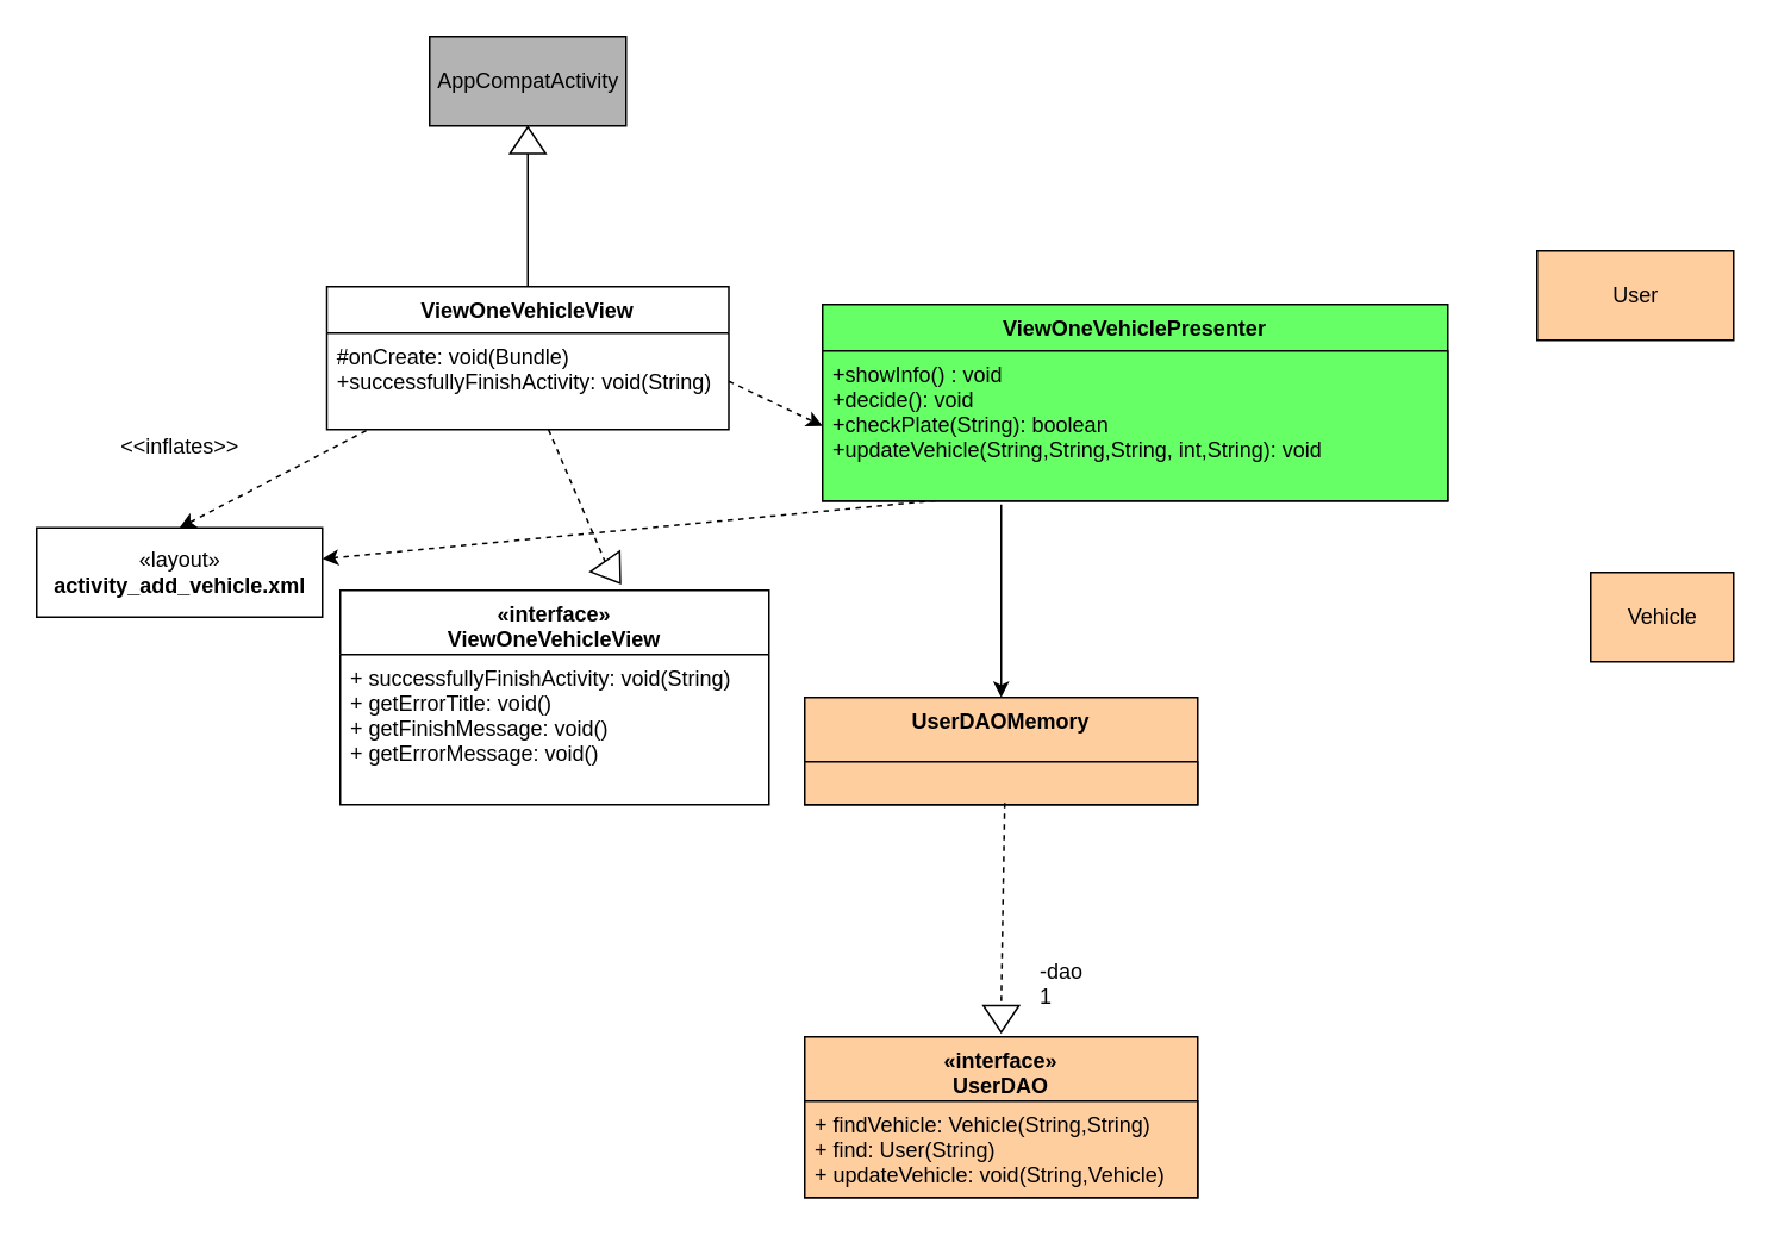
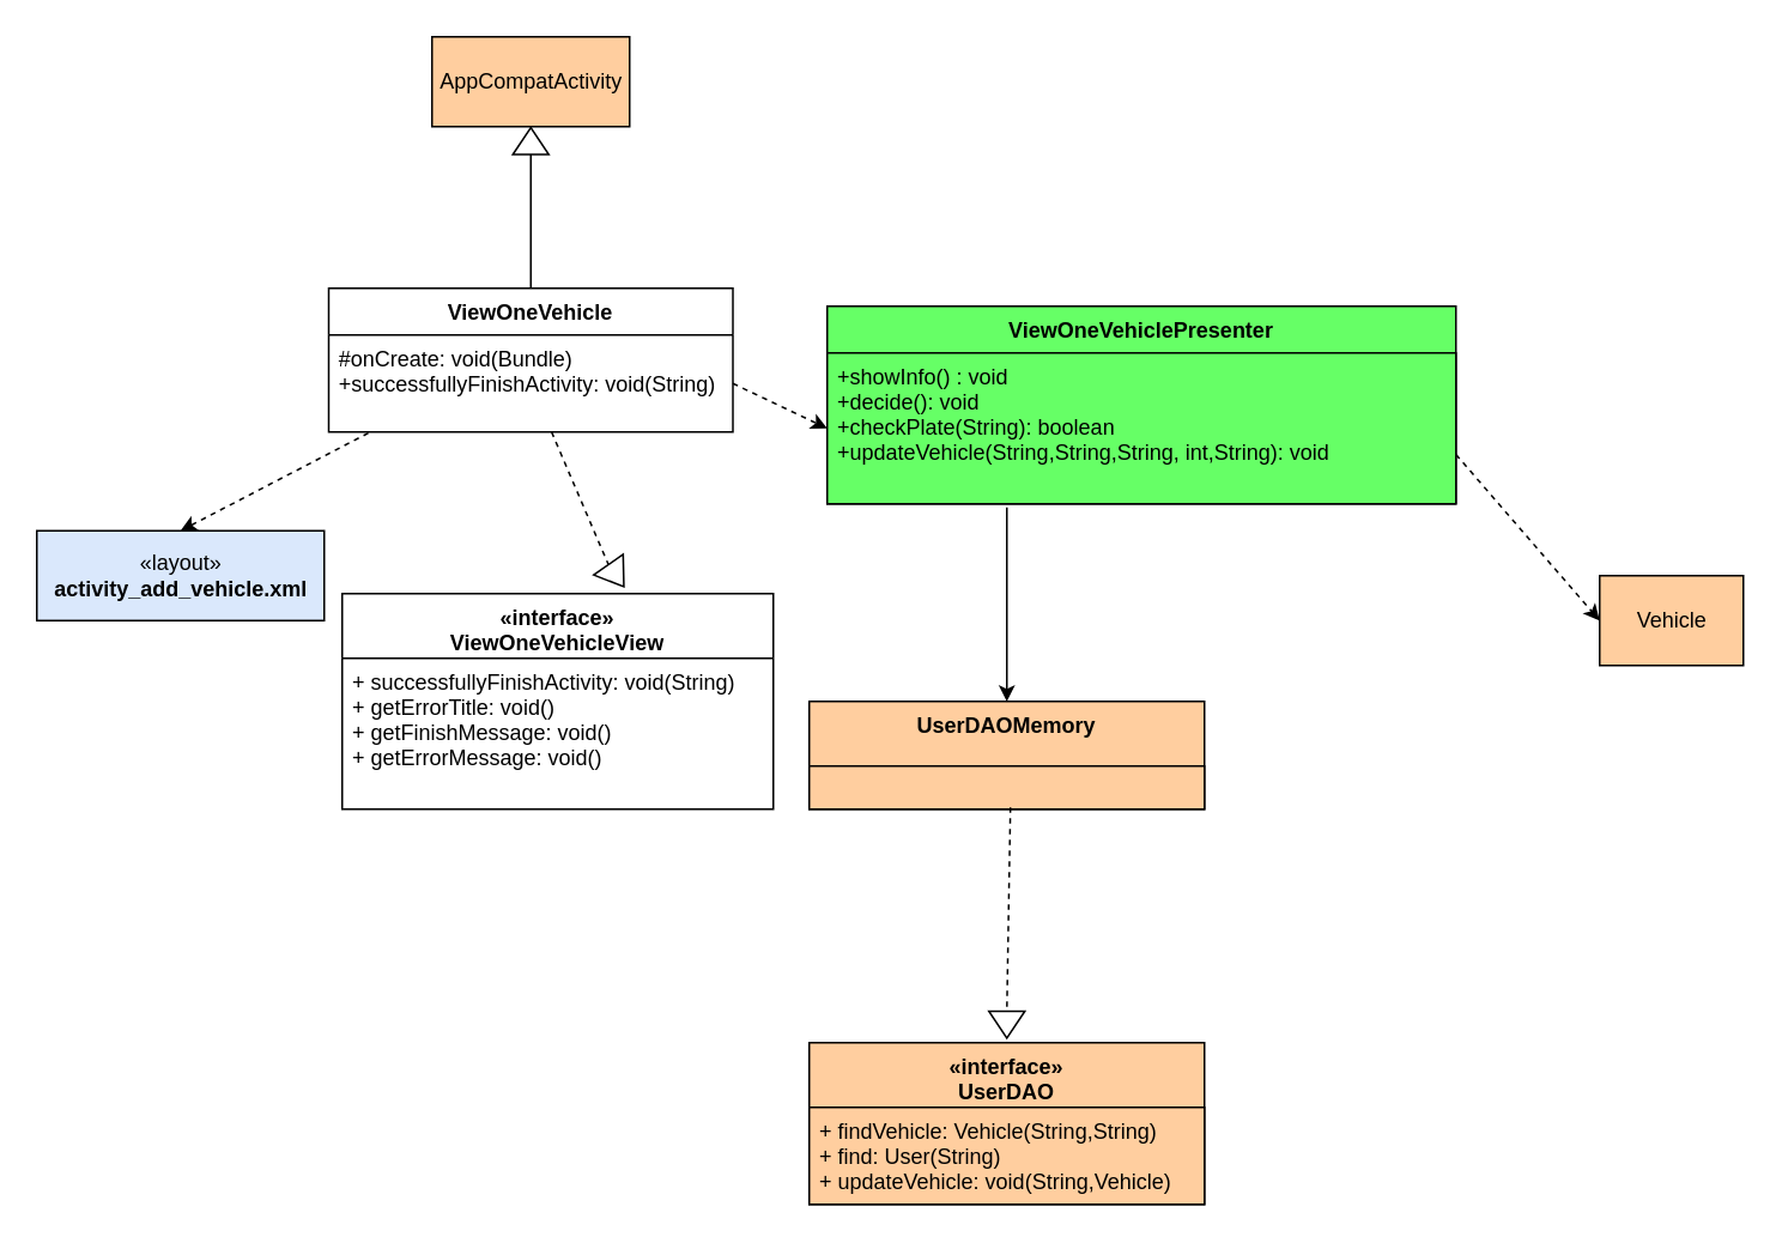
  <mxCell id="0" />
  <mxCell id="1" parent="0" />
- <mxCell id="2" value="AppCompatActivity" style="html=1;fillColor=#B3B3B3;strokeColor=#000000;" parent="1" vertex="1"><mxGeometry x="240" y="20" width="110" height="50" as="geometry" /></mxCell>
+ <mxCell id="2" value="AppCompatActivity" style="html=1;fillColor=#ffce9f;strokeColor=#000000;" parent="1" vertex="1"><mxGeometry x="240" y="20" width="110" height="50" as="geometry" /></mxCell>
  <mxCell id="3" value="" style="triangle;whiteSpace=wrap;html=1;strokeColor=#000000;fillColor=#FFFFFF;rotation=-90;" parent="1" vertex="1"><mxGeometry x="287.5" y="68" width="15" height="20" as="geometry" /></mxCell>
  <mxCell id="4" value="" style="endArrow=none;html=1;entryX=0;entryY=0.5;entryDx=0;entryDy=0;exitX=0.5;exitY=0;exitDx=0;exitDy=0;" parent="1" source="10" target="3" edge="1"><mxGeometry width="50" height="50" relative="1" as="geometry"><mxPoint x="295" y="170" as="sourcePoint" /><mxPoint x="330" y="120" as="targetPoint" /></mxGeometry></mxCell>
  <mxCell id="5" value="" style="endArrow=classic;html=1;exitX=0.098;exitY=1.011;exitDx=0;exitDy=0;exitPerimeter=0;dashed=1;entryX=0.5;entryY=0;entryDx=0;entryDy=0;" parent="1" source="11" target="6" edge="1"><mxGeometry width="50" height="50" relative="1" as="geometry"><mxPoint x="220" y="340" as="sourcePoint" /><mxPoint x="190" y="330" as="targetPoint" /></mxGeometry></mxCell>
- <mxCell id="6" value="«layout»&lt;br&gt;&lt;b&gt;activity_add_vehicle.xml&lt;/b&gt;" style="html=1;strokeColor=#000000;fillColor=#FFFFFF;" parent="1" vertex="1"><mxGeometry x="20" y="295" width="160" height="50" as="geometry" /></mxCell>
+ <mxCell id="6" value="«layout»&lt;br&gt;&lt;b&gt;activity_add_vehicle.xml&lt;/b&gt;" style="html=1;strokeColor=#000000;fillColor=#dae8fc;" parent="1" vertex="1"><mxGeometry x="20" y="295" width="160" height="50" as="geometry" /></mxCell>
  <mxCell id="7" value="" style="triangle;whiteSpace=wrap;html=1;strokeColor=#000000;fillColor=#FFFFFF;rotation=55;" parent="1" vertex="1"><mxGeometry x="335" y="310" width="15" height="20" as="geometry" /></mxCell>
  <mxCell id="8" value="" style="endArrow=none;html=1;entryX=0;entryY=0.5;entryDx=0;entryDy=0;dashed=1;" parent="1" source="11" target="7" edge="1"><mxGeometry width="50" height="50" relative="1" as="geometry"><mxPoint x="310" y="302.432" as="sourcePoint" /><mxPoint x="340" y="310" as="targetPoint" /></mxGeometry></mxCell>
  <mxCell id="9" value="" style="endArrow=classic;html=1;exitX=1;exitY=0.5;exitDx=0;exitDy=0;dashed=1;entryX=0;entryY=0.5;entryDx=0;entryDy=0;" parent="1" source="11" target="23" edge="1"><mxGeometry width="50" height="50" relative="1" as="geometry"><mxPoint x="473.18" y="220.004" as="sourcePoint" /><mxPoint x="500.64" y="228.438" as="targetPoint" /></mxGeometry></mxCell>
- <mxCell id="10" value="ViewOneVehicleView" style="swimlane;fontStyle=1;align=center;verticalAlign=top;childLayout=stackLayout;horizontal=1;startSize=26;horizontalStack=0;resizeParent=1;resizeParentMax=0;resizeLast=0;collapsible=1;marginBottom=0;strokeColor=#000000;fillColor=#FFFFFF;" parent="1" vertex="1"><mxGeometry x="182.5" y="160" width="225" height="80" as="geometry" /></mxCell>
+ <mxCell id="10" value="ViewOneVehicle" style="swimlane;fontStyle=1;align=center;verticalAlign=top;childLayout=stackLayout;horizontal=1;startSize=26;horizontalStack=0;resizeParent=1;resizeParentMax=0;resizeLast=0;collapsible=1;marginBottom=0;strokeColor=#000000;fillColor=#FFFFFF;" parent="1" vertex="1"><mxGeometry x="182.5" y="160" width="225" height="80" as="geometry" /></mxCell>
  <mxCell id="11" value="#onCreate: void(Bundle)&#10;+successfullyFinishActivity: void(String)" style="text;strokeColor=none;fillColor=none;align=left;verticalAlign=top;spacingLeft=4;spacingRight=4;overflow=hidden;rotatable=0;points=[[0,0.5],[1,0.5]];portConstraint=eastwest;" parent="10" vertex="1"><mxGeometry y="26" width="225" height="54" as="geometry" /></mxCell>
  <mxCell id="12" value="" style="endArrow=classic;html=1;entryX=0.5;entryY=0;entryDx=0;entryDy=0;" parent="1" target="16" edge="1"><mxGeometry width="50" height="50" relative="1" as="geometry"><mxPoint x="560" y="282" as="sourcePoint" /><mxPoint x="520" y="360" as="targetPoint" /></mxGeometry></mxCell>
- <mxCell id="13" value="" style="endArrow=classic;html=1;exitX=1;exitY=0.75;exitDx=0;exitDy=0;dashed=1;" parent="1" source="22" target="6" edge="1"><mxGeometry width="50" height="50" relative="1" as="geometry"><mxPoint x="700" y="270" as="sourcePoint" /><mxPoint x="750" y="280" as="targetPoint" /></mxGeometry></mxCell>
- <mxCell id="14" value="User" style="html=1;strokeColor=#000000;fillColor=#FFCE9F;gradientColor=none;" parent="1" vertex="1"><mxGeometry x="860" y="140" width="110" height="50" as="geometry" /></mxCell>
+ <mxCell id="13" value="" style="endArrow=classic;html=1;exitX=1;exitY=0.75;exitDx=0;exitDy=0;dashed=1;entryX=0;entryY=0.5;entryDx=0;entryDy=0;" parent="1" source="22" target="15" edge="1"><mxGeometry width="50" height="50" relative="1" as="geometry"><mxPoint x="700" y="270" as="sourcePoint" /><mxPoint x="750" y="280" as="targetPoint" /></mxGeometry></mxCell>
  <mxCell id="15" value="Vehicle" style="html=1;strokeColor=#000000;fillColor=#FFCE9F;gradientColor=none;" parent="1" vertex="1"><mxGeometry x="890" y="320" width="80" height="50" as="geometry" /></mxCell>
  <mxCell id="16" value="UserDAOMemory&#10;" style="swimlane;fontStyle=1;align=center;verticalAlign=top;childLayout=stackLayout;horizontal=1;startSize=36;horizontalStack=0;resizeParent=1;resizeParentMax=0;resizeLast=0;collapsible=1;marginBottom=0;strokeColor=#000000;fillColor=#FFCE9F;gradientColor=none;" parent="1" vertex="1"><mxGeometry x="450" y="390" width="220" height="60" as="geometry"><mxRectangle x="360" y="590" width="120" height="70" as="alternateBounds" /></mxGeometry></mxCell>
  <mxCell id="17" value="" style="text;strokeColor=#000000;fillColor=#FFCE9F;align=left;verticalAlign=top;spacingLeft=4;spacingRight=4;overflow=hidden;rotatable=0;points=[[0,0.5],[1,0.5]];portConstraint=eastwest;" parent="16" vertex="1"><mxGeometry y="36" width="220" height="24" as="geometry" /></mxCell>
  <mxCell id="18" value="«interface»&#10;UserDAO&#10;" style="swimlane;fontStyle=1;align=center;verticalAlign=top;childLayout=stackLayout;horizontal=1;startSize=36;horizontalStack=0;resizeParent=1;resizeParentMax=0;resizeLast=0;collapsible=1;marginBottom=0;strokeColor=#000000;fillColor=#FFCE9F;gradientColor=none;" parent="1" vertex="1"><mxGeometry x="450" y="580" width="220" height="90" as="geometry"><mxRectangle x="360" y="590" width="120" height="70" as="alternateBounds" /></mxGeometry></mxCell>
  <mxCell id="19" value="+ findVehicle: Vehicle(String,String)&#10;+ find: User(String)&#10;+ updateVehicle: void(String,Vehicle)&#10;" style="text;strokeColor=#000000;fillColor=#FFCE9F;align=left;verticalAlign=top;spacingLeft=4;spacingRight=4;overflow=hidden;rotatable=0;points=[[0,0.5],[1,0.5]];portConstraint=eastwest;" parent="18" vertex="1"><mxGeometry y="36" width="220" height="54" as="geometry" /></mxCell>
  <mxCell id="20" value="" style="triangle;whiteSpace=wrap;html=1;strokeColor=#000000;fillColor=#FFFFFF;rotation=90;" parent="1" vertex="1"><mxGeometry x="552.5" y="560" width="15" height="20" as="geometry" /></mxCell>
  <mxCell id="21" value="" style="endArrow=none;html=1;entryX=0;entryY=0.5;entryDx=0;entryDy=0;dashed=1;exitX=0.509;exitY=0.958;exitDx=0;exitDy=0;exitPerimeter=0;" parent="1" source="17" target="20" edge="1"><mxGeometry width="50" height="50" relative="1" as="geometry"><mxPoint x="364.064" y="500" as="sourcePoint" /><mxPoint x="397.5" y="570" as="targetPoint" /></mxGeometry></mxCell>
  <mxCell id="22" value="ViewOneVehiclePresenter" style="swimlane;fontStyle=1;align=center;verticalAlign=top;childLayout=stackLayout;horizontal=1;startSize=26;horizontalStack=0;resizeParent=1;resizeParentMax=0;resizeLast=0;collapsible=1;marginBottom=0;strokeColor=#000000;fillColor=#66FF66;gradientColor=none;" parent="1" vertex="1"><mxGeometry x="460" y="170" width="350" height="110" as="geometry" /></mxCell>
  <mxCell id="23" value="+showInfo() : void&#10;+decide(): void&#10;+checkPlate(String): boolean&#10;+updateVehicle(String,String,String, int,String): void&#10;&#10;" style="text;strokeColor=#000000;fillColor=#66FF66;align=left;verticalAlign=top;spacingLeft=4;spacingRight=4;overflow=hidden;rotatable=0;points=[[0,0.5],[1,0.5]];portConstraint=eastwest;gradientColor=none;" parent="22" vertex="1"><mxGeometry y="26" width="350" height="84" as="geometry" /></mxCell>
- <mxCell id="24" value="&amp;lt;&amp;lt;inflates&amp;gt;&amp;gt;" style="text;html=1;align=center;verticalAlign=middle;resizable=0;points=[];autosize=1;" parent="1" vertex="1"><mxGeometry x="60" y="240" width="80" height="20" as="geometry" /></mxCell>
- <mxCell id="25" value="-dao&lt;br&gt;1" style="text;html=1;" parent="1" vertex="1"><mxGeometry x="580" y="530" width="50" height="30" as="geometry" /></mxCell>
  <mxCell id="26" value="«interface»&#10;ViewOneVehicleView&#10;" style="swimlane;fontStyle=1;align=center;verticalAlign=top;childLayout=stackLayout;horizontal=1;startSize=36;horizontalStack=0;resizeParent=1;resizeParentMax=0;resizeLast=0;collapsible=1;marginBottom=0;" vertex="1" parent="1"><mxGeometry x="190" y="330" width="240" height="120" as="geometry"><mxRectangle x="360" y="590" width="120" height="70" as="alternateBounds" /></mxGeometry></mxCell>
  <mxCell id="27" value="+ successfullyFinishActivity: void(String)&#10;+ getErrorTitle: void()&#10;+ getFinishMessage: void()&#10;+ getErrorMessage: void()" style="text;align=left;verticalAlign=top;spacingLeft=4;spacingRight=4;overflow=hidden;rotatable=0;points=[[0,0.5],[1,0.5]];portConstraint=eastwest;" vertex="1" parent="26"><mxGeometry y="36" width="240" height="84" as="geometry" /></mxCell>
